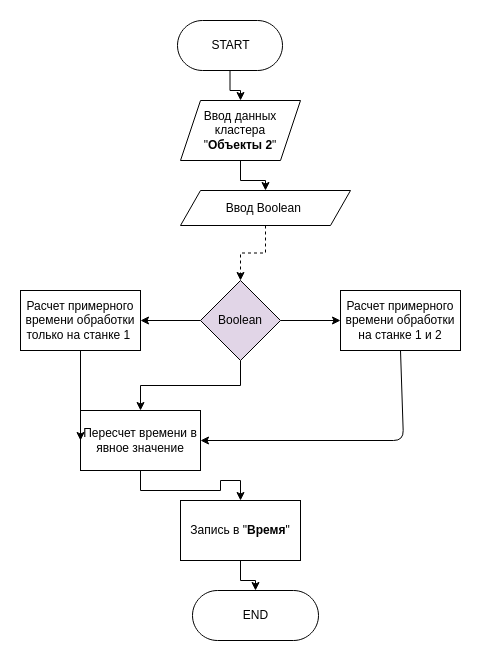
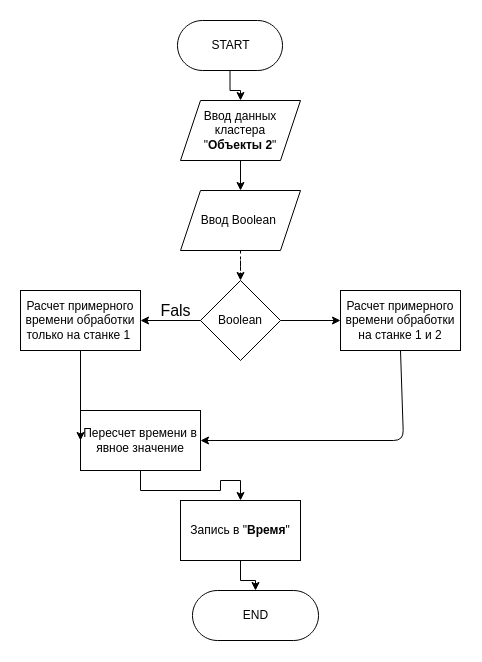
  <mxCell id="0" />
  <mxCell id="1" parent="0" />
  <mxCell id="2" value="" style="edgeStyle=orthogonalEdgeStyle;rounded=0;orthogonalLoop=1;jettySize=auto;html=1;" edge="1" parent="1" source="3" target="6"><mxGeometry relative="1" as="geometry" /></mxCell>
  <mxCell id="3" value="START" style="html=1;dashed=0;whitespace=wrap;shape=mxgraph.dfd.start" vertex="1" parent="1"><mxGeometry x="177" y="20" width="105" height="50" as="geometry" /></mxCell>
  <mxCell id="4" value="END" style="html=1;dashed=0;whitespace=wrap;shape=mxgraph.dfd.start" vertex="1" parent="1"><mxGeometry x="192" y="590" width="126" height="50" as="geometry" /></mxCell>
  <mxCell id="5" value="" style="edgeStyle=orthogonalEdgeStyle;rounded=0;orthogonalLoop=1;jettySize=auto;html=1;" edge="1" parent="1" source="6" target="8"><mxGeometry relative="1" as="geometry" /></mxCell>
  <mxCell id="6" value="Ввод данных кластера&lt;br&gt;&amp;nbsp;&quot;&lt;b&gt;Объекты 2&lt;/b&gt;&quot;&amp;nbsp;" style="shape=parallelogram;perimeter=parallelogramPerimeter;whiteSpace=wrap;html=1;fixedSize=1;dashed=0;" vertex="1" parent="1"><mxGeometry x="180" y="100" width="120" height="60" as="geometry" /></mxCell>
  <mxCell id="7" value="" style="edgeStyle=orthogonalEdgeStyle;rounded=0;orthogonalLoop=1;jettySize=auto;html=1;dashed=1;" edge="1" parent="1" source="8" target="12"><mxGeometry relative="1" as="geometry" /></mxCell>
- <mxCell id="8" value="Ввод Boolean&amp;nbsp;" style="shape=parallelogram;perimeter=parallelogramPerimeter;whiteSpace=wrap;html=1;fixedSize=1;dashed=0;" vertex="1" parent="1"><mxGeometry x="180" y="190" width="170" height="35" as="geometry" /></mxCell>
+ <mxCell id="8" value="Ввод Boolean&amp;nbsp;" style="shape=parallelogram;perimeter=parallelogramPerimeter;whiteSpace=wrap;html=1;fixedSize=1;dashed=0;" vertex="1" parent="1"><mxGeometry x="180" y="190" width="120" height="60" as="geometry" /></mxCell>
  <mxCell id="9" value="" style="edgeStyle=orthogonalEdgeStyle;rounded=0;orthogonalLoop=1;jettySize=auto;html=1;" edge="1" parent="1" source="12" target="13"><mxGeometry relative="1" as="geometry" /></mxCell>
  <mxCell id="10" value="" style="edgeStyle=orthogonalEdgeStyle;rounded=0;orthogonalLoop=1;jettySize=auto;html=1;" edge="1" parent="1" source="12" target="14"><mxGeometry relative="1" as="geometry" /></mxCell>
- <mxCell id="11" value="" style="edgeStyle=orthogonalEdgeStyle;rounded=0;orthogonalLoop=1;jettySize=auto;html=1;" edge="1" parent="1" source="12" target="17"><mxGeometry relative="1" as="geometry" /></mxCell>
- <mxCell id="12" value="Boolean" style="rhombus;whiteSpace=wrap;html=1;dashed=0;fillColor=#e1d5e7;" vertex="1" parent="1"><mxGeometry x="200" y="280" width="80" height="80" as="geometry" /></mxCell>
+ <mxCell id="12" value="Boolean" style="rhombus;whiteSpace=wrap;html=1;dashed=0;" vertex="1" parent="1"><mxGeometry x="200" y="280" width="80" height="80" as="geometry" /></mxCell>
  <mxCell id="13" value="Расчет примерного времени обработки на станке 1 и 2" style="whiteSpace=wrap;html=1;dashed=0;" vertex="1" parent="1"><mxGeometry x="340" y="290" width="120" height="60" as="geometry" /></mxCell>
  <mxCell id="14" value="&lt;span&gt;Расчет примерного времени обработки только на станке 1&amp;nbsp;&lt;/span&gt;" style="whiteSpace=wrap;html=1;dashed=0;" vertex="1" parent="1"><mxGeometry x="20" y="290" width="120" height="60" as="geometry" /></mxCell>
+ <mxCell id="15" value="&lt;font style=&quot;font-size: 16px&quot;&gt;Fals&lt;/font&gt;" style="text;html=1;align=center;verticalAlign=middle;resizable=0;points=[];autosize=1;" vertex="1" parent="1"><mxGeometry x="150" y="300" width="50" height="20" as="geometry" /></mxCell>
  <mxCell id="16" value="" style="edgeStyle=orthogonalEdgeStyle;rounded=0;orthogonalLoop=1;jettySize=auto;html=1;" edge="1" parent="1" source="17" target="19"><mxGeometry relative="1" as="geometry" /></mxCell>
  <mxCell id="17" value="Пересчет времени в явное значение" style="rounded=0;whiteSpace=wrap;html=1;" vertex="1" parent="1"><mxGeometry x="80" y="410" width="120" height="60" as="geometry" /></mxCell>
  <mxCell id="18" value="" style="edgeStyle=orthogonalEdgeStyle;rounded=0;orthogonalLoop=1;jettySize=auto;html=1;" edge="1" parent="1" source="19" target="4"><mxGeometry relative="1" as="geometry" /></mxCell>
  <mxCell id="19" value="Запись в &quot;&lt;b&gt;Время&lt;/b&gt;&quot;" style="whiteSpace=wrap;html=1;rounded=0;" vertex="1" parent="1"><mxGeometry x="180" y="500" width="120" height="60" as="geometry" /></mxCell>
  <mxCell id="20" value="" style="endArrow=classic;html=1;exitX=0.5;exitY=1;exitDx=0;exitDy=0;entryX=0;entryY=0.5;entryDx=0;entryDy=0;" edge="1" parent="1" source="14" target="17"><mxGeometry width="50" height="50" relative="1" as="geometry"><mxPoint x="193" y="400" as="sourcePoint" /><mxPoint x="243" y="350" as="targetPoint" /><Array as="points"><mxPoint x="80" y="440" /></Array></mxGeometry></mxCell>
  <mxCell id="21" value="" style="endArrow=classic;html=1;exitX=0.5;exitY=1;exitDx=0;exitDy=0;entryX=1;entryY=0.5;entryDx=0;entryDy=0;" edge="1" parent="1" source="13" target="17"><mxGeometry width="50" height="50" relative="1" as="geometry"><mxPoint x="193" y="400" as="sourcePoint" /><mxPoint x="243" y="350" as="targetPoint" /><Array as="points"><mxPoint x="403" y="440" /></Array></mxGeometry></mxCell>
